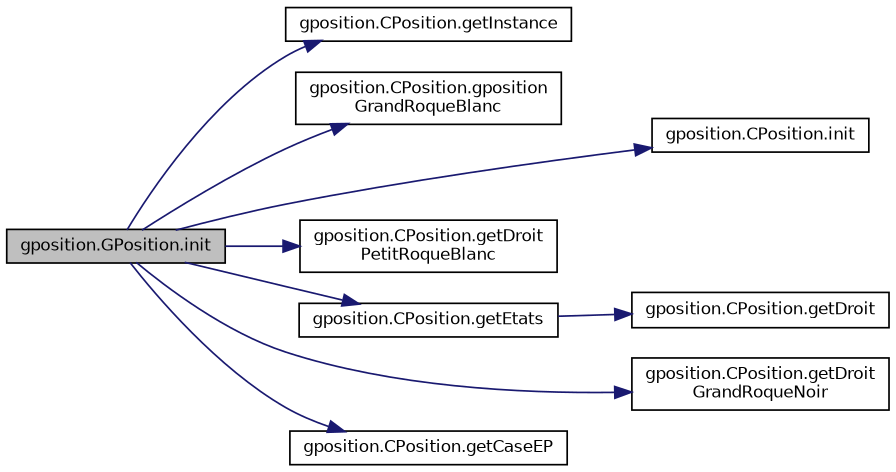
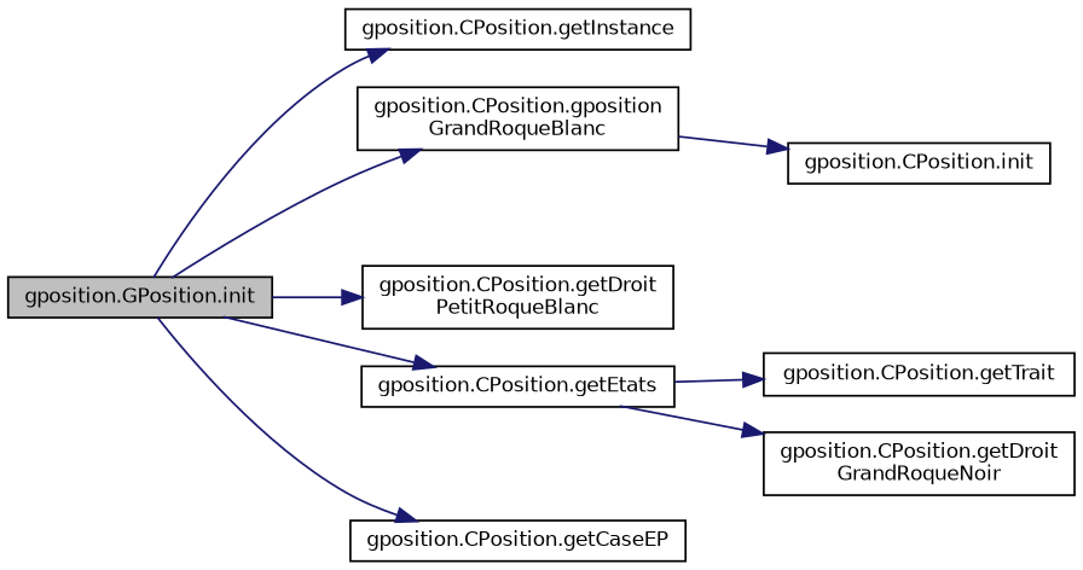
  digraph {
    rankdir=LR
    node [color=black fillcolor=white fontname=Helvetica fontsize=10 shape=record style=filled]
    edge [color=midnightblue fontname=Helvetica fontsize=10 labelfontname=Helvetica labelfontsize=10 style=solid]
    n1 [fillcolor=grey75 fontcolor=black height=0.2 label="gposition.GPosition.init" width=0.4]
    n2 [height=0.2 label="gposition.CPosition.getInstance" width=0.4]
    n3 [height=0.2 label="gposition.CPosition.init" width=0.4]
    n4 [height=0.2 label="gposition.CPosition.getEtats" width=0.4]
    n5 [height=0.2 label="gposition.CPosition.getDroit\lPetitRoqueBlanc" width=0.4]
    n6 [height=0.2 label="gposition.CPosition.gposition\lGrandRoqueBlanc" width=0.4]
    n7 [height=0.2 label="gposition.CPosition.getDroit\lGrandRoqueNoir" width=0.4]
    n8 [height=0.2 label="gposition.CPosition.getCaseEP" width=0.4]
-   n9 [height=0.2 label="gposition.CPosition.getDroit" width=0.4]
+   n9 [height=0.2 label="gposition.CPosition.getTrait" width=0.4]
    n1 -> n2
-   n1 -> n3
+   n6 -> n3
    n1 -> n4
    n1 -> n5
    n1 -> n6
-   n1 -> n7
+   n4 -> n7
    n1 -> n8
    n4 -> n9
  }
